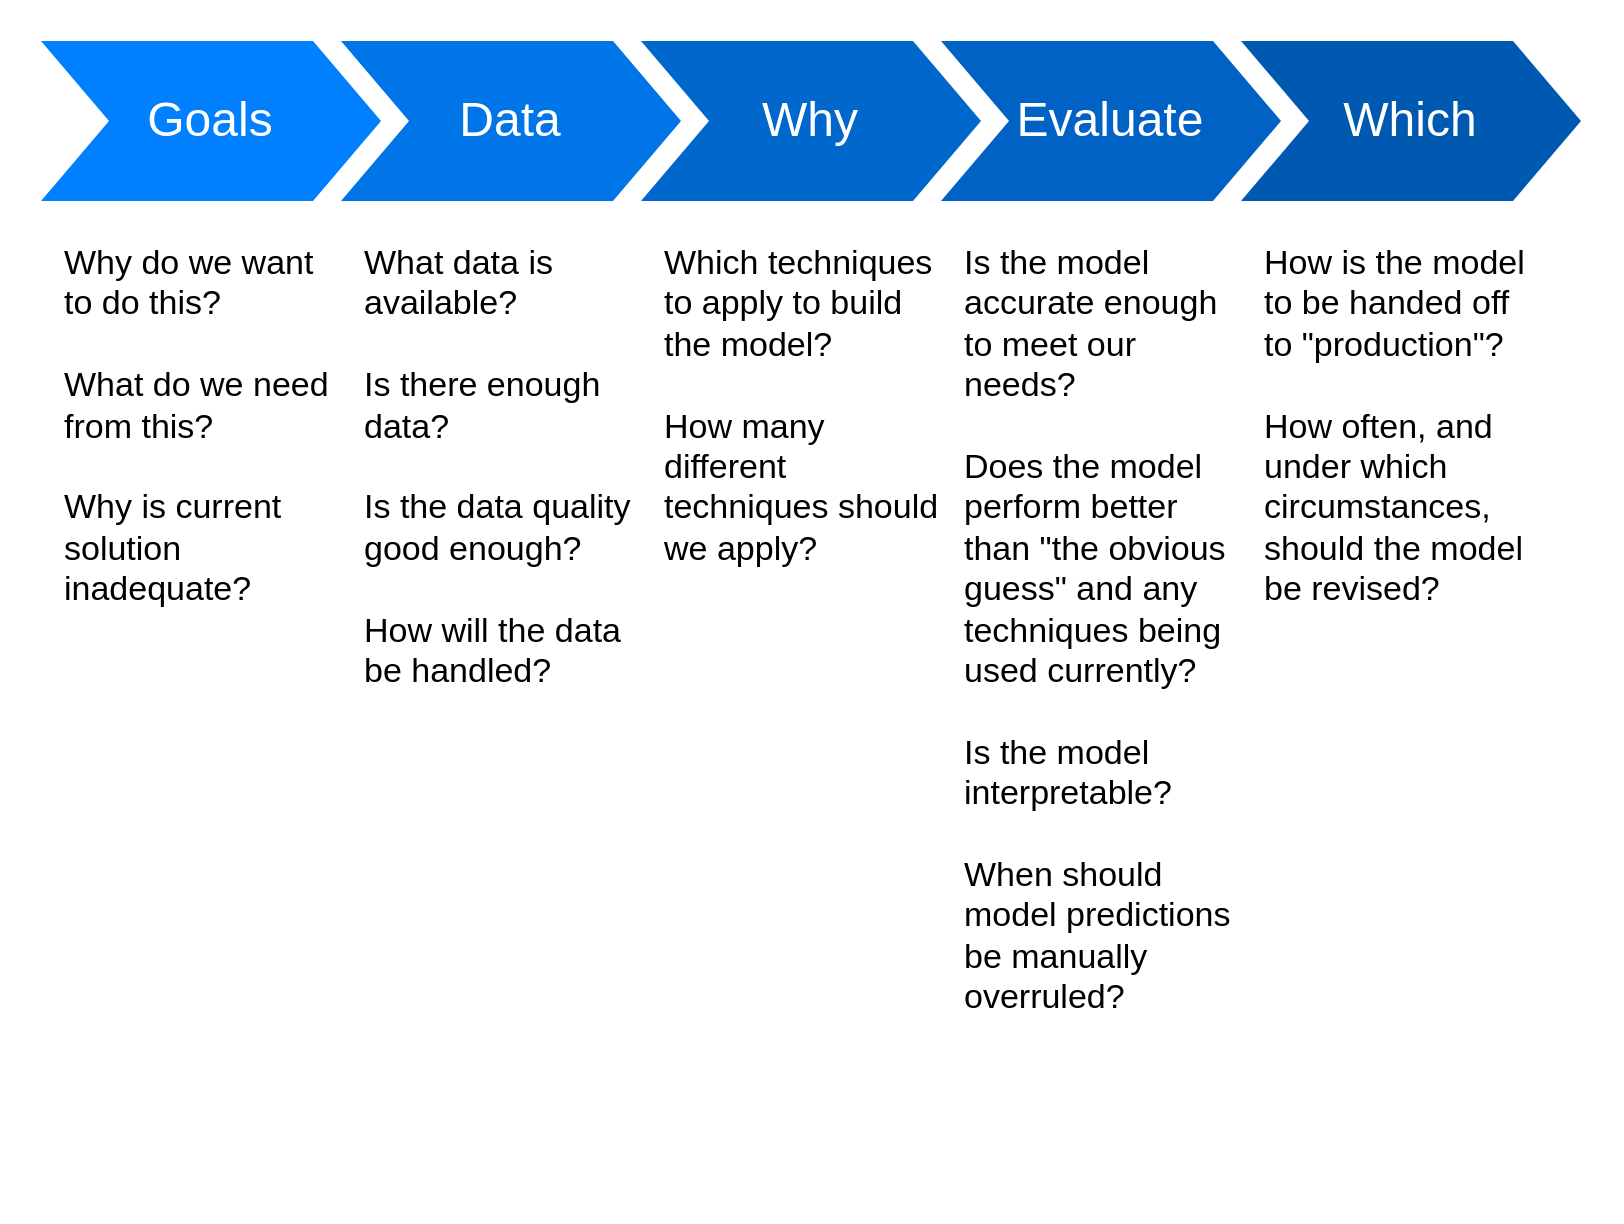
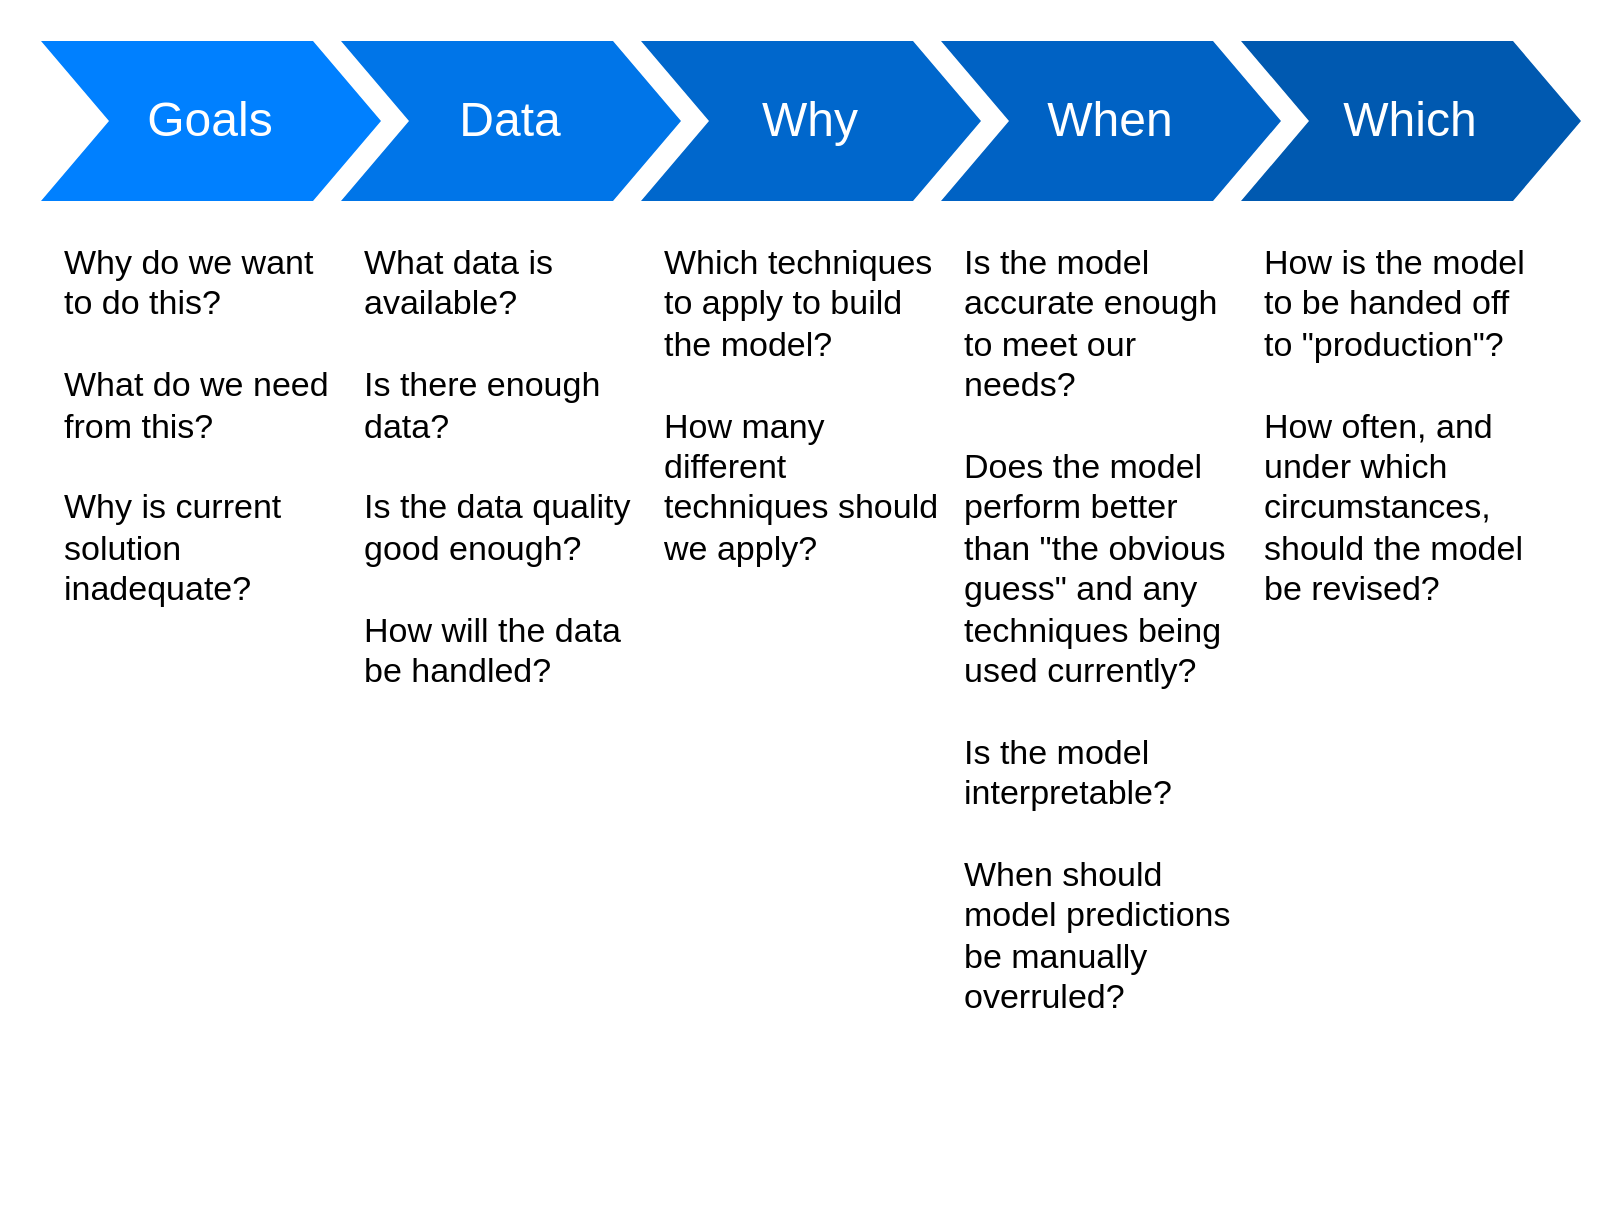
  <mxCell id="0" />
  <mxCell id="1" parent="0" />
  <mxCell id="2" value="&lt;div style=&quot;font-size: 24px;&quot;&gt;Goals&lt;/div&gt;" style="shape=step;whiteSpace=wrap;html=1;fontSize=24;fillColor=#0080FF;fontColor=#FFFFFF;strokeColor=none;rounded=0;shadow=0;autosize=1;" parent="1" vertex="1"><mxGeometry x="20" y="20" width="170" height="80" as="geometry" /></mxCell>
  <mxCell id="3" value="Data" style="shape=step;whiteSpace=wrap;html=1;fontSize=24;fillColor=#0075E8;fontColor=#FFFFFF;strokeColor=none;rounded=0;shadow=0;autosize=1;" parent="1" vertex="1"><mxGeometry x="170" y="20" width="170" height="80" as="geometry" /></mxCell>
  <mxCell id="4" value="Why" style="shape=step;whiteSpace=wrap;html=1;fontSize=24;fillColor=#0067CC;fontColor=#FFFFFF;strokeColor=none;rounded=0;shadow=0;autosize=1;" parent="1" vertex="1"><mxGeometry x="320" y="20" width="170" height="80" as="geometry" /></mxCell>
- <mxCell id="5" value="Evaluate" style="shape=step;whiteSpace=wrap;html=1;fontSize=24;fillColor=#0062C4;fontColor=#FFFFFF;strokeColor=none;rounded=0;shadow=0;autosize=1;" parent="1" vertex="1"><mxGeometry x="470" y="20" width="170" height="80" as="geometry" /></mxCell>
+ <mxCell id="5" value="When" style="shape=step;whiteSpace=wrap;html=1;fontSize=24;fillColor=#0062C4;fontColor=#FFFFFF;strokeColor=none;rounded=0;shadow=0;autosize=1;" parent="1" vertex="1"><mxGeometry x="470" y="20" width="170" height="80" as="geometry" /></mxCell>
  <mxCell id="6" value="Which" style="shape=step;whiteSpace=wrap;html=1;fontSize=24;fillColor=#0059B0;fontColor=#FFFFFF;strokeColor=none;rounded=0;shadow=0;autosize=1;" parent="1" vertex="1"><mxGeometry x="620" y="20" width="170" height="80" as="geometry" /></mxCell>
  <mxCell id="7" value="&lt;div style=&quot;font-size: 17px;&quot;&gt;Why do we want to do this?&lt;/div&gt;&lt;div style=&quot;font-size: 17px;&quot;&gt;&lt;br style=&quot;font-size: 17px;&quot;&gt;&lt;/div&gt;&lt;div style=&quot;font-size: 17px;&quot;&gt;What do we need &lt;br style=&quot;font-size: 17px;&quot;&gt;&lt;/div&gt;&lt;div style=&quot;font-size: 17px;&quot;&gt;from this?&lt;/div&gt;&lt;div style=&quot;font-size: 17px;&quot;&gt;&lt;br style=&quot;font-size: 17px;&quot;&gt;&lt;/div&gt;&lt;div style=&quot;font-size: 17px;&quot;&gt;Why is  current solution inadequate?&lt;/div&gt;" style="text;spacingTop=-5;fillColor=#ffffff;whiteSpace=wrap;html=1;align=left;fontSize=17;fontFamily=Helvetica;fillColor=none;strokeColor=none;rounded=0;shadow=0;autosize=1;" parent="1" vertex="1"><mxGeometry x="30" y="120" width="140" height="470" as="geometry" /></mxCell>
  <mxCell id="8" value="&lt;div style=&quot;font-size: 17px&quot;&gt;What data is available?&lt;/div&gt;&lt;br style=&quot;font-size: 17px&quot;&gt;&lt;div style=&quot;font-size: 17px&quot;&gt;Is there enough data?&lt;/div&gt;&lt;div style=&quot;font-size: 17px&quot;&gt;&lt;br style=&quot;font-size: 17px&quot;&gt;&lt;/div&gt;&lt;div style=&quot;font-size: 17px&quot;&gt;Is the data quality good enough?&lt;/div&gt;&lt;div&gt;&lt;br&gt;&lt;/div&gt;&lt;div&gt;How will the data be handled?&lt;br&gt;&lt;/div&gt;" style="text;spacingTop=-5;fillColor=#ffffff;whiteSpace=wrap;html=1;align=left;fontSize=17;fontFamily=Helvetica;fillColor=none;strokeColor=none;rounded=0;shadow=0;autosize=1;" parent="1" vertex="1"><mxGeometry x="180" y="120" width="140" height="470" as="geometry" /></mxCell>
  <mxCell id="9" value="&lt;div style=&quot;font-size: 17px;&quot;&gt;Which techniques to apply to build the model?&lt;/div&gt;&lt;div style=&quot;font-size: 17px;&quot;&gt;&lt;br style=&quot;font-size: 17px;&quot;&gt;&lt;/div&gt;How many different techniques should we apply?&lt;br style=&quot;font-size: 17px;&quot;&gt;" style="text;spacingTop=-5;fillColor=#ffffff;whiteSpace=wrap;html=1;align=left;fontSize=17;fontFamily=Helvetica;fillColor=none;strokeColor=none;rounded=0;shadow=0;autosize=1;" parent="1" vertex="1"><mxGeometry x="330" y="120" width="140" height="470" as="geometry" /></mxCell>
  <mxCell id="10" value="&lt;div style=&quot;font-size: 17px;&quot;&gt;Is the model accurate enough to meet our needs?&lt;/div&gt;&lt;br style=&quot;font-size: 17px;&quot;&gt;&lt;div style=&quot;font-size: 17px;&quot;&gt;Does the model perform better than &quot;the obvious guess&quot; and any techniques being used currently?&lt;/div&gt;&lt;div style=&quot;font-size: 17px;&quot;&gt;&lt;br style=&quot;font-size: 17px;&quot;&gt;Is the model interpretable?&lt;/div&gt;&lt;div style=&quot;font-size: 17px;&quot;&gt;&lt;br style=&quot;font-size: 17px;&quot;&gt;&lt;/div&gt;&lt;div style=&quot;font-size: 17px;&quot;&gt;When should model predictions be manually overruled?&lt;br style=&quot;font-size: 17px;&quot;&gt;&lt;br style=&quot;font-size: 17px;&quot;&gt;&lt;br style=&quot;font-size: 17px;&quot;&gt;&lt;/div&gt;" style="text;spacingTop=-5;fillColor=#ffffff;whiteSpace=wrap;html=1;align=left;fontSize=17;fontFamily=Helvetica;fillColor=none;strokeColor=none;rounded=0;shadow=0;autosize=1;" parent="1" vertex="1"><mxGeometry x="480" y="120" width="140" height="470" as="geometry" /></mxCell>
  <mxCell id="11" value="&lt;div style=&quot;font-size: 17px;&quot;&gt;How is the model to be handed off to &quot;production&quot;?&lt;/div&gt;&lt;div style=&quot;font-size: 17px;&quot;&gt;&lt;br style=&quot;font-size: 17px;&quot;&gt;&lt;/div&gt;How often, and under which circumstances, should the model be revised?" style="text;spacingTop=-5;fillColor=#ffffff;whiteSpace=wrap;html=1;align=left;fontSize=17;fontFamily=Helvetica;fillColor=none;strokeColor=none;rounded=0;shadow=0;autosize=1;" parent="1" vertex="1"><mxGeometry x="630" y="120" width="140" height="470" as="geometry" /></mxCell>
